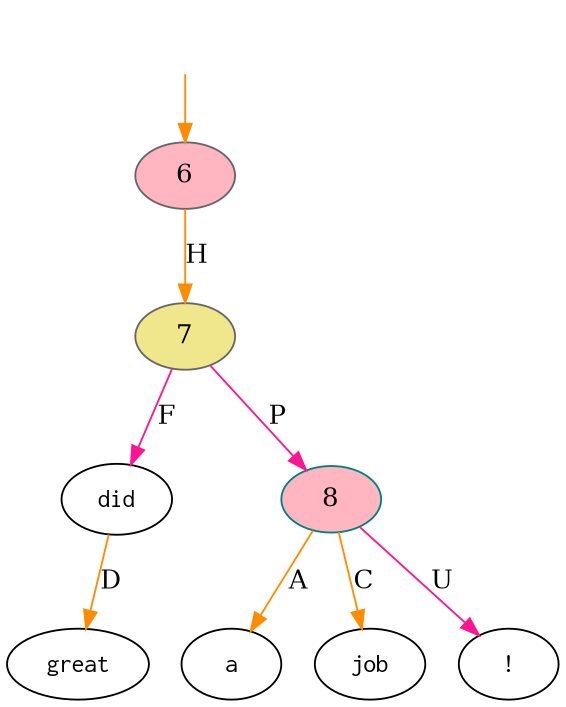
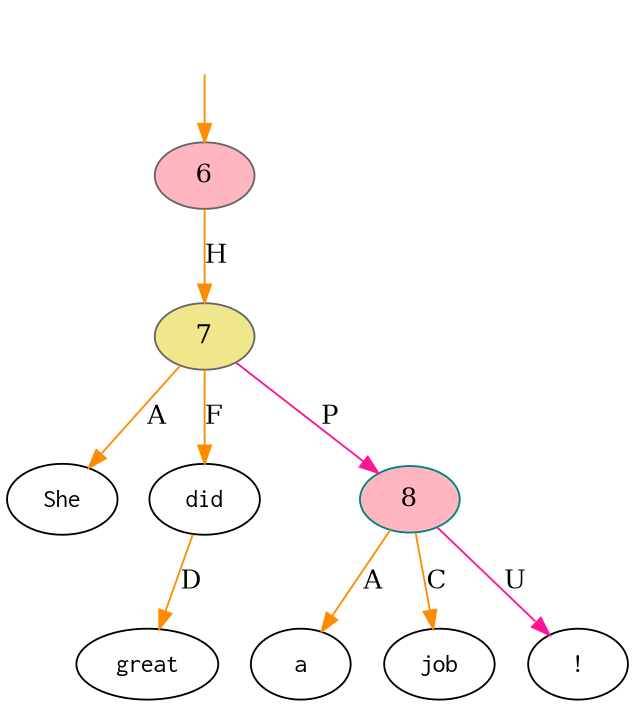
  digraph {
    node [shape=oval]
    edge [color=darkorange]
    top [style=invis shape=""]
    6 [color=gray40 fillcolor=lightpink style=filled shape=""]
    7 [color=gray40 fillcolor=khaki style=filled shape=""]
+   n4 [label=<<table align="center" border="0" cellspacing="0"><tr><td colspan="2"><font face="Courier">She</font></td></tr></table>>]
    n5 [label=<<table align="center" border="0" cellspacing="0"><tr><td colspan="2"><font face="Courier">did</font></td></tr></table>>]
    8 [color=teal fillcolor=lightpink style=filled shape=""]
    n7 [label=<<table align="center" border="0" cellspacing="0"><tr><td colspan="2"><font face="Courier">great</font></td></tr></table>>]
    n8 [label=<<table align="center" border="0" cellspacing="0"><tr><td colspan="2"><font face="Courier">a</font></td></tr></table>>]
    n9 [label=<<table align="center" border="0" cellspacing="0"><tr><td colspan="2"><font face="Courier">job</font></td></tr></table>>]
    n10 [label=<<table align="center" border="0" cellspacing="0"><tr><td colspan="2"><font face="Courier">!</font></td></tr></table>>]
    top -> 6
    6 -> 7 [label=H]
-   7 -> n5 [color=deeppink label=F]
+   7 -> n4 [label=A]
+   7 -> n5 [label=F]
    7 -> 8 [color=deeppink label=P]
    n5 -> n7 [label=D]
    8 -> n8 [label=A]
    8 -> n9 [label=C]
    8 -> n10 [color=deeppink label=U]
  }
